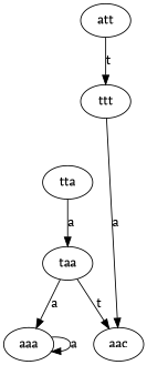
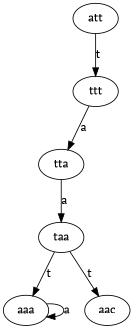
  digraph {
    fontname="PT Serif"
    node [fontname="PT Serif"]
    edge [fontname="PT Serif"]
    att
    ttt
    tta
    taa
    aaa
    aac
    att -> ttt [label=t]
-   ttt -> aac [label=a]
+   ttt -> tta [label=a]
    tta -> taa [label=a]
-   taa -> aaa [label=a]
+   taa -> aaa [label=t]
    taa -> aac [label=t]
    aaa -> aaa [label=a]
  }
